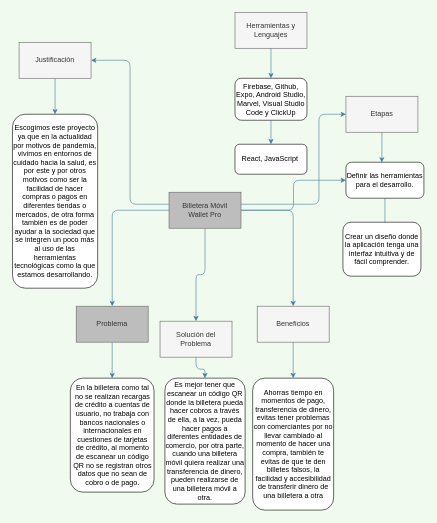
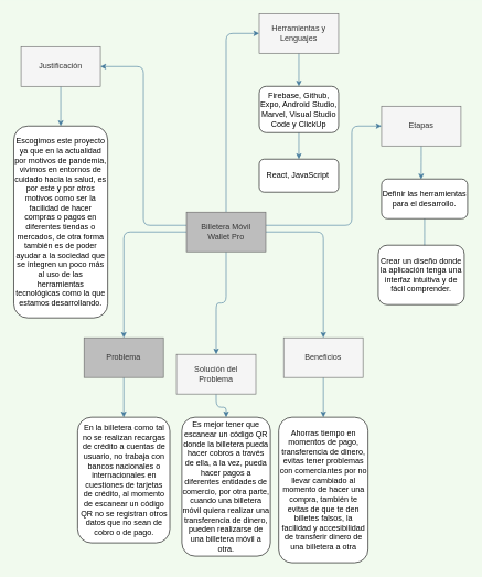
  <mxCell id="0" />
  <mxCell id="1" parent="0" />
  <mxCell id="2" style="edgeStyle=orthogonalEdgeStyle;curved=0;rounded=1;sketch=0;orthogonalLoop=1;jettySize=auto;html=1;entryX=0.5;entryY=0;entryDx=0;entryDy=0;fontColor=#1D3557;strokeColor=#457B9D;fillColor=#A8DADC;" edge="1" parent="1" source="3" target="28"><mxGeometry relative="1" as="geometry" /></mxCell>
  <mxCell id="3" value="Beneficios" style="rounded=0;whiteSpace=wrap;html=1;sketch=0;fontColor=#333333;strokeColor=#666666;fillColor=#f5f5f5;" vertex="1" parent="1"><mxGeometry x="428" y="510" width="120" height="60" as="geometry" /></mxCell>
  <mxCell id="4" style="edgeStyle=orthogonalEdgeStyle;curved=0;rounded=1;sketch=0;orthogonalLoop=1;jettySize=auto;html=1;fontColor=#1D3557;strokeColor=#457B9D;fillColor=#A8DADC;" edge="1" parent="1" source="5" target="14"><mxGeometry relative="1" as="geometry"><mxPoint x="91" y="320" as="targetPoint" /></mxGeometry></mxCell>
  <mxCell id="5" value="Justificación" style="rounded=0;whiteSpace=wrap;html=1;sketch=0;fontColor=#333333;strokeColor=#666666;fillColor=#f5f5f5;" vertex="1" parent="1"><mxGeometry x="31" y="70" width="120" height="60" as="geometry" /></mxCell>
  <mxCell id="6" style="edgeStyle=orthogonalEdgeStyle;curved=0;rounded=1;sketch=0;orthogonalLoop=1;jettySize=auto;html=1;fontColor=#1D3557;strokeColor=#457B9D;fillColor=#A8DADC;" edge="1" parent="1" source="7" target="27"><mxGeometry relative="1" as="geometry" /></mxCell>
  <mxCell id="7" value="Solución del Problema" style="rounded=0;whiteSpace=wrap;html=1;sketch=0;fontColor=#333333;strokeColor=#666666;fillColor=#f5f5f5;" vertex="1" parent="1"><mxGeometry x="266.01" y="535" width="120" height="60" as="geometry" /></mxCell>
  <mxCell id="8" style="edgeStyle=orthogonalEdgeStyle;curved=0;rounded=1;sketch=0;orthogonalLoop=1;jettySize=auto;html=1;entryX=0.5;entryY=0;entryDx=0;entryDy=0;fontColor=#1D3557;strokeColor=#457B9D;fillColor=#A8DADC;" edge="1" parent="1" source="9" target="24"><mxGeometry relative="1" as="geometry" /></mxCell>
  <mxCell id="9" value="Problema" style="rounded=0;whiteSpace=wrap;html=1;sketch=0;fillColor=#bdbdbd;strokeColor=#666666;fontColor=#333333;" vertex="1" parent="1"><mxGeometry x="126.25" y="510" width="120" height="60" as="geometry" /></mxCell>
  <mxCell id="10" style="edgeStyle=orthogonalEdgeStyle;curved=0;rounded=1;sketch=0;orthogonalLoop=1;jettySize=auto;html=1;entryX=0.46;entryY=0.006;entryDx=0;entryDy=0;entryPerimeter=0;fontColor=#1D3557;strokeColor=#457B9D;fillColor=#A8DADC;" edge="1" parent="1" source="11" target="26"><mxGeometry relative="1" as="geometry" /></mxCell>
  <mxCell id="11" value="Etapas" style="rounded=0;whiteSpace=wrap;html=1;sketch=0;fontColor=#333333;strokeColor=#666666;fillColor=#f5f5f5;" vertex="1" parent="1"><mxGeometry x="576" y="160" width="120" height="60" as="geometry" /></mxCell>
  <mxCell id="12" style="edgeStyle=orthogonalEdgeStyle;curved=0;rounded=1;sketch=0;orthogonalLoop=1;jettySize=auto;html=1;entryX=0.5;entryY=0;entryDx=0;entryDy=0;fontColor=#1D3557;strokeColor=#457B9D;fillColor=#A8DADC;" edge="1" parent="1" source="13" target="23"><mxGeometry relative="1" as="geometry" /></mxCell>
  <mxCell id="13" value="Herramientas y Lenguajes" style="rounded=0;whiteSpace=wrap;html=1;sketch=0;fontColor=#333333;strokeColor=#666666;fillColor=#f5f5f5;" vertex="1" parent="1"><mxGeometry x="391" y="20" width="120" height="60" as="geometry" /></mxCell>
  <mxCell id="14" value="Escogimos este proyecto ya que en la actualidad por motivos de pandemia, vivimos en entornos de cuidado hacia la salud, es por este y por otros motivos como ser la facilidad de hacer compras o pagos en diferentes tiendas o mercados, de otra forma también es de poder ayudar a la sociedad que se integren un poco más al uso de las herramientas tecnológicas como la que estamos desarrollando." style="rounded=1;whiteSpace=wrap;html=1;sketch=0;" vertex="1" parent="1"><mxGeometry x="20" y="190" width="142" height="290" as="geometry" /></mxCell>
  <mxCell id="15" style="edgeStyle=orthogonalEdgeStyle;curved=0;rounded=1;sketch=0;orthogonalLoop=1;jettySize=auto;html=1;fontColor=#1D3557;strokeColor=#457B9D;fillColor=#A8DADC;" edge="1" parent="1" source="21" target="9"><mxGeometry relative="1" as="geometry"><mxPoint x="231" y="460" as="targetPoint" /></mxGeometry></mxCell>
  <mxCell id="16" style="edgeStyle=orthogonalEdgeStyle;curved=0;rounded=1;sketch=0;orthogonalLoop=1;jettySize=auto;html=1;fontColor=#1D3557;strokeColor=#457B9D;fillColor=#A8DADC;" edge="1" parent="1" source="21" target="7"><mxGeometry relative="1" as="geometry" /></mxCell>
- <mxCell id="17" style="edgeStyle=orthogonalEdgeStyle;curved=0;rounded=1;sketch=0;orthogonalLoop=1;jettySize=auto;html=1;fontColor=#1D3557;strokeColor=#457B9D;fillColor=#A8DADC;" edge="1" parent="1" source="21" target="26"><mxGeometry relative="1" as="geometry" /></mxCell>
+ <mxCell id="17" style="edgeStyle=orthogonalEdgeStyle;curved=0;rounded=1;sketch=0;orthogonalLoop=1;jettySize=auto;html=1;entryX=0;entryY=0.5;entryDx=0;entryDy=0;fontColor=#1D3557;strokeColor=#457B9D;fillColor=#A8DADC;" edge="1" parent="1" source="21" target="13"><mxGeometry relative="1" as="geometry" /></mxCell>
  <mxCell id="18" style="edgeStyle=orthogonalEdgeStyle;curved=0;rounded=1;sketch=0;orthogonalLoop=1;jettySize=auto;html=1;entryX=0;entryY=0.5;entryDx=0;entryDy=0;fontColor=#1D3557;strokeColor=#457B9D;fillColor=#A8DADC;" edge="1" parent="1" source="21" target="11"><mxGeometry relative="1" as="geometry"><Array as="points"><mxPoint x="531" y="340" /><mxPoint x="531" y="190" /><mxPoint x="576" y="190" /></Array></mxGeometry></mxCell>
  <mxCell id="19" style="edgeStyle=orthogonalEdgeStyle;curved=0;rounded=1;sketch=0;orthogonalLoop=1;jettySize=auto;html=1;fontColor=#1D3557;strokeColor=#457B9D;fillColor=#A8DADC;" edge="1" parent="1" source="21" target="3"><mxGeometry relative="1" as="geometry" /></mxCell>
  <mxCell id="20" style="edgeStyle=orthogonalEdgeStyle;curved=0;rounded=1;sketch=0;orthogonalLoop=1;jettySize=auto;html=1;entryX=1;entryY=0.5;entryDx=0;entryDy=0;fontColor=#1D3557;strokeColor=#457B9D;fillColor=#A8DADC;" edge="1" parent="1" source="21" target="5"><mxGeometry relative="1" as="geometry"><Array as="points"><mxPoint x="216" y="340" /><mxPoint x="216" y="100" /></Array></mxGeometry></mxCell>
  <mxCell id="21" value="Billetera Móvil&lt;br&gt;Wallet Pro" style="rounded=0;whiteSpace=wrap;html=1;strokeColor=#666666;fontColor=#333333;fillColor=#BDBDBD;" vertex="1" parent="1"><mxGeometry x="281" y="320" width="120" height="60" as="geometry" /></mxCell>
  <mxCell id="22" style="edgeStyle=orthogonalEdgeStyle;curved=0;rounded=1;sketch=0;orthogonalLoop=1;jettySize=auto;html=1;fontColor=#1D3557;strokeColor=#457B9D;fillColor=#A8DADC;" edge="1" parent="1" source="23" target="30"><mxGeometry relative="1" as="geometry" /></mxCell>
  <mxCell id="23" value="Firebase, Github, Expo, Android Studio, Marvel, Visual Studio Code y ClickUp" style="rounded=1;whiteSpace=wrap;html=1;sketch=0;" vertex="1" parent="1"><mxGeometry x="391" y="130" width="120" height="70" as="geometry" /></mxCell>
  <mxCell id="24" value="&lt;span style=&quot;color: rgb(0 , 0 , 0)&quot;&gt;En la billetera como tal no se realizan recargas de crédito a cuentas de usuario, no trabaja con bancos nacionales o internacionales en cuestiones de tarjetas de&amp;nbsp;&lt;/span&gt;crédito, al momento de escanear un código QR no se registran otros datos que no sean de cobro o de pago." style="rounded=1;whiteSpace=wrap;html=1;sketch=0;" vertex="1" parent="1"><mxGeometry x="116.5" y="630" width="139.5" height="190" as="geometry" /></mxCell>
  <mxCell id="25" style="edgeStyle=orthogonalEdgeStyle;curved=0;rounded=1;sketch=0;orthogonalLoop=1;jettySize=auto;html=1;entryX=0.538;entryY=0.111;entryDx=0;entryDy=0;entryPerimeter=0;fontColor=#1D3557;strokeColor=#457B9D;fillColor=#A8DADC;" edge="1" parent="1" source="26" target="29"><mxGeometry relative="1" as="geometry" /></mxCell>
  <mxCell id="26" value="Definir las herramientas para el desarrollo." style="rounded=1;whiteSpace=wrap;html=1;sketch=0;" vertex="1" parent="1"><mxGeometry x="576" y="270" width="130" height="60" as="geometry" /></mxCell>
  <mxCell id="27" value="Es mejor tener que escanear un código QR donde la billetera pueda hacer cobros a través de ella, a la vez, pueda hacer pagos a diferentes entidades de comercio, por otra parte, cuando una billetera móvil quiera realizar una transferencia de dinero, pueden realizarse de una billetera móvil a otra." style="rounded=1;whiteSpace=wrap;html=1;sketch=0;" vertex="1" parent="1"><mxGeometry x="274.13" y="630" width="133.75" height="210" as="geometry" /></mxCell>
  <mxCell id="28" value="Ahorras tiempo en momentos de pago, transferencia de dinero, evitas tener problemas con comerciantes por no llevar cambiado al momento de hacer una compra, también te evitas de que te den billetes falsos, la facilidad y accesibilidad de transferir dinero de una billetera a otra" style="rounded=1;whiteSpace=wrap;html=1;sketch=0;" vertex="1" parent="1"><mxGeometry x="420.5" y="630" width="135" height="220" as="geometry" /></mxCell>
  <mxCell id="29" value="Crear un diseño donde la aplicación tenga una interfaz intuitiva y de fácil comprender." style="rounded=1;whiteSpace=wrap;html=1;sketch=0;" vertex="1" parent="1"><mxGeometry x="571" y="370" width="130" height="90" as="geometry" /></mxCell>
  <mxCell id="30" value="React, JavaScript&amp;nbsp;" style="rounded=1;whiteSpace=wrap;html=1;sketch=0;" vertex="1" parent="1"><mxGeometry x="391" y="240" width="120" height="50" as="geometry" /></mxCell>
